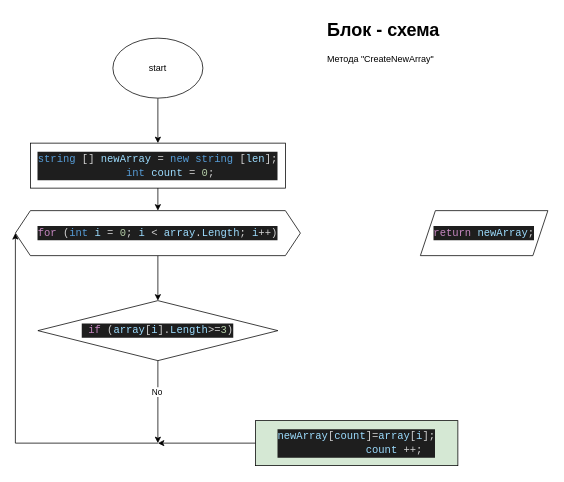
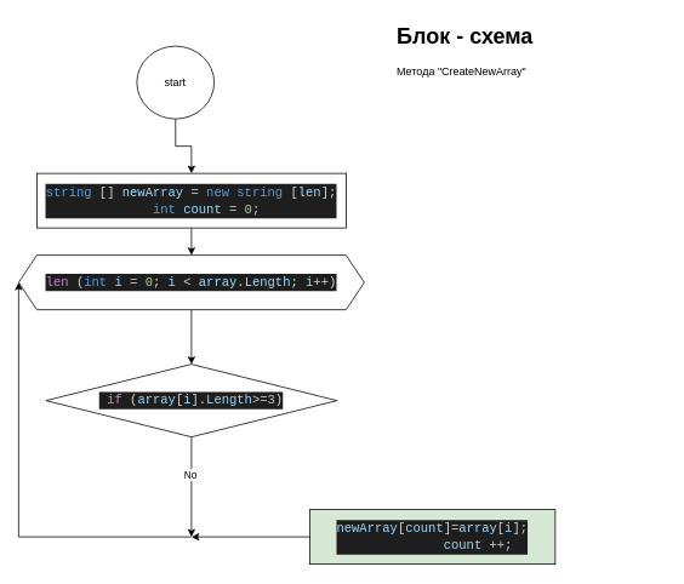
  <mxCell id="0" />
  <mxCell id="1" parent="0" />
  <mxCell id="2" value="" style="edgeStyle=orthogonalEdgeStyle;rounded=0;orthogonalLoop=1;jettySize=auto;html=1;" edge="1" parent="1" source="3" target="7"><mxGeometry relative="1" as="geometry" /></mxCell>
- <mxCell id="3" value="&lt;div style=&quot;color: rgb(212, 212, 212); background-color: rgb(30, 30, 30); font-family: Consolas, &amp;quot;Courier New&amp;quot;, monospace; font-size: 14px; line-height: 19px;&quot;&gt;&lt;span style=&quot;color: #c586c0;&quot;&gt;for&lt;/span&gt; (&lt;span style=&quot;color: #569cd6;&quot;&gt;int&lt;/span&gt; &lt;span style=&quot;color: #9cdcfe;&quot;&gt;i&lt;/span&gt; = &lt;span style=&quot;color: #b5cea8;&quot;&gt;0&lt;/span&gt;; &lt;span style=&quot;color: #9cdcfe;&quot;&gt;i&lt;/span&gt; &amp;lt; &lt;span style=&quot;color: #9cdcfe;&quot;&gt;array&lt;/span&gt;.&lt;span style=&quot;color: #9cdcfe;&quot;&gt;Length&lt;/span&gt;; &lt;span style=&quot;color: #9cdcfe;&quot;&gt;i&lt;/span&gt;++)&lt;/div&gt;" style="shape=hexagon;perimeter=hexagonPerimeter2;whiteSpace=wrap;html=1;fixedSize=1;" vertex="1" parent="1"><mxGeometry x="20" y="280" width="380" height="60" as="geometry" /></mxCell>
+ <mxCell id="3" value="&lt;div style=&quot;color: rgb(212, 212, 212); background-color: rgb(30, 30, 30); font-family: Consolas, &amp;quot;Courier New&amp;quot;, monospace; font-size: 14px; line-height: 19px;&quot;&gt;&lt;span style=&quot;color: #c586c0;&quot;&gt;len&lt;/span&gt; (&lt;span style=&quot;color: #569cd6;&quot;&gt;int&lt;/span&gt; &lt;span style=&quot;color: #9cdcfe;&quot;&gt;i&lt;/span&gt; = &lt;span style=&quot;color: #b5cea8;&quot;&gt;0&lt;/span&gt;; &lt;span style=&quot;color: #9cdcfe;&quot;&gt;i&lt;/span&gt; &amp;lt; &lt;span style=&quot;color: #9cdcfe;&quot;&gt;array&lt;/span&gt;.&lt;span style=&quot;color: #9cdcfe;&quot;&gt;Length&lt;/span&gt;; &lt;span style=&quot;color: #9cdcfe;&quot;&gt;i&lt;/span&gt;++)&lt;/div&gt;" style="shape=hexagon;perimeter=hexagonPerimeter2;whiteSpace=wrap;html=1;fixedSize=1;" vertex="1" parent="1"><mxGeometry x="20" y="280" width="380" height="60" as="geometry" /></mxCell>
  <mxCell id="4" value="" style="edgeStyle=orthogonalEdgeStyle;rounded=0;orthogonalLoop=1;jettySize=auto;html=1;" edge="1" parent="1" source="5" target="6"><mxGeometry relative="1" as="geometry" /></mxCell>
- <mxCell id="5" value="start" style="ellipse;whiteSpace=wrap;html=1;" vertex="1" parent="1"><mxGeometry x="150" y="50" width="120" height="80" as="geometry" /></mxCell>
+ <mxCell id="5" value="start" style="ellipse;whiteSpace=wrap;html=1;" vertex="1" parent="1"><mxGeometry x="150" y="50" width="85" height="80" as="geometry" /></mxCell>
  <mxCell id="6" value="&lt;div style=&quot;color: rgb(212, 212, 212); background-color: rgb(30, 30, 30); font-family: Consolas, &amp;quot;Courier New&amp;quot;, monospace; font-size: 14px; line-height: 19px;&quot;&gt;&lt;div&gt;&lt;span style=&quot;color: #569cd6;&quot;&gt;string&lt;/span&gt; [] &lt;span style=&quot;color: #9cdcfe;&quot;&gt;newArray&lt;/span&gt; = &lt;span style=&quot;color: #569cd6;&quot;&gt;new&lt;/span&gt; &lt;span style=&quot;color: #569cd6;&quot;&gt;string&lt;/span&gt; [&lt;span style=&quot;color: #9cdcfe;&quot;&gt;len&lt;/span&gt;];&lt;/div&gt;&lt;div&gt;&amp;nbsp; &amp;nbsp; &lt;span style=&quot;color: #569cd6;&quot;&gt;int&lt;/span&gt; &lt;span style=&quot;color: #9cdcfe;&quot;&gt;count&lt;/span&gt; = &lt;span style=&quot;color: #b5cea8;&quot;&gt;0&lt;/span&gt;;&lt;/div&gt;&lt;/div&gt;" style="rounded=0;whiteSpace=wrap;html=1;" vertex="1" parent="1"><mxGeometry x="40" y="190" width="340" height="60" as="geometry" /></mxCell>
  <mxCell id="7" value="&lt;div style=&quot;color: rgb(212, 212, 212); background-color: rgb(30, 30, 30); font-family: Consolas, &amp;quot;Courier New&amp;quot;, monospace; font-size: 14px; line-height: 19px;&quot;&gt;&amp;nbsp;&lt;span style=&quot;color: #c586c0;&quot;&gt;if&lt;/span&gt; (&lt;span style=&quot;color: #9cdcfe;&quot;&gt;array&lt;/span&gt;[&lt;span style=&quot;color: #9cdcfe;&quot;&gt;i&lt;/span&gt;].&lt;span style=&quot;color: #9cdcfe;&quot;&gt;Length&lt;/span&gt;&amp;gt;=&lt;span style=&quot;color: #b5cea8;&quot;&gt;3&lt;/span&gt;)&lt;/div&gt;" style="rhombus;whiteSpace=wrap;html=1;" vertex="1" parent="1"><mxGeometry x="50" y="400" width="320" height="80" as="geometry" /></mxCell>
  <mxCell id="8" value="&lt;div style=&quot;background-color: rgb(30, 30, 30); font-family: Consolas, &amp;quot;Courier New&amp;quot;, monospace; font-size: 14px; line-height: 19px;&quot;&gt;&lt;div style=&quot;&quot;&gt;&lt;div style=&quot;color: rgb(212, 212, 212); line-height: 19px;&quot;&gt;&lt;div&gt;&lt;span style=&quot;color: #9cdcfe;&quot;&gt;newArray&lt;/span&gt;[&lt;span style=&quot;color: #9cdcfe;&quot;&gt;count&lt;/span&gt;]=&lt;span style=&quot;color: #9cdcfe;&quot;&gt;array&lt;/span&gt;[&lt;span style=&quot;color: #9cdcfe;&quot;&gt;i&lt;/span&gt;];&lt;/div&gt;&lt;div&gt;&amp;nbsp; &amp;nbsp; &amp;nbsp; &amp;nbsp; &amp;nbsp; &amp;nbsp; &lt;span style=&quot;color: #9cdcfe;&quot;&gt;count&lt;/span&gt; ++;&lt;/div&gt;&lt;/div&gt;&lt;/div&gt;&lt;/div&gt;" style="whiteSpace=wrap;html=1;fillColor=#d5e8d4;" vertex="1" parent="1"><mxGeometry x="340" y="560" width="270" height="60" as="geometry" /></mxCell>
  <mxCell id="9" value="" style="endArrow=classic;html=1;rounded=0;exitX=0.5;exitY=1;exitDx=0;exitDy=0;" edge="1" parent="1" source="7"><mxGeometry width="50" height="50" relative="1" as="geometry"><mxPoint x="160" y="340" as="sourcePoint" /><mxPoint x="210" y="590" as="targetPoint" /></mxGeometry></mxCell>
  <mxCell id="10" value="No" style="edgeLabel;html=1;align=center;verticalAlign=middle;resizable=0;points=[];" vertex="1" connectable="0" parent="9"><mxGeometry x="-0.255" y="-2" relative="1" as="geometry"><mxPoint as="offset" /></mxGeometry></mxCell>
  <mxCell id="11" value="" style="endArrow=classic;html=1;rounded=0;exitX=0;exitY=0.5;exitDx=0;exitDy=0;" edge="1" parent="1" source="8"><mxGeometry width="50" height="50" relative="1" as="geometry"><mxPoint x="160" y="630" as="sourcePoint" /><mxPoint x="210" y="590" as="targetPoint" /></mxGeometry></mxCell>
  <mxCell id="12" value="" style="endArrow=classic;html=1;rounded=0;entryX=0;entryY=0.5;entryDx=0;entryDy=0;" edge="1" parent="1" target="3"><mxGeometry width="50" height="50" relative="1" as="geometry"><mxPoint x="210" y="590" as="sourcePoint" /><mxPoint x="210" y="580" as="targetPoint" /><Array as="points"><mxPoint x="20" y="590" /></Array></mxGeometry></mxCell>
  <mxCell id="13" value="" style="endArrow=classic;html=1;rounded=0;exitX=0.5;exitY=1;exitDx=0;exitDy=0;entryX=0.5;entryY=0;entryDx=0;entryDy=0;" edge="1" parent="1" source="6" target="3"><mxGeometry width="50" height="50" relative="1" as="geometry"><mxPoint x="160" y="330" as="sourcePoint" /><mxPoint x="210" y="280" as="targetPoint" /></mxGeometry></mxCell>
- <mxCell id="14" value="&lt;div style=&quot;background-color: rgb(30, 30, 30); line-height: 19px; font-size: 14px; font-family: Consolas, &amp;quot;Courier New&amp;quot;, monospace; color: rgb(212, 212, 212);&quot;&gt;&lt;span style=&quot;color: #c586c0;&quot;&gt;return&lt;/span&gt; &lt;span style=&quot;color: #9cdcfe;&quot;&gt;newArray&lt;/span&gt;;&lt;/div&gt;" style="shape=parallelogram;perimeter=parallelogramPerimeter;whiteSpace=wrap;html=1;fixedSize=1;" vertex="1" parent="1"><mxGeometry x="560" y="280" width="170" height="60" as="geometry" /></mxCell>
  <mxCell id="15" value="&lt;h1&gt;Блок - схема&amp;nbsp;&lt;/h1&gt;&lt;p&gt;Метода &quot;CreateNewArray&quot;&lt;/p&gt;" style="text;html=1;strokeColor=none;fillColor=none;spacing=5;spacingTop=-20;whiteSpace=wrap;overflow=hidden;rounded=0;" vertex="1" parent="1"><mxGeometry x="431" y="20" width="190" height="90" as="geometry" /></mxCell>
